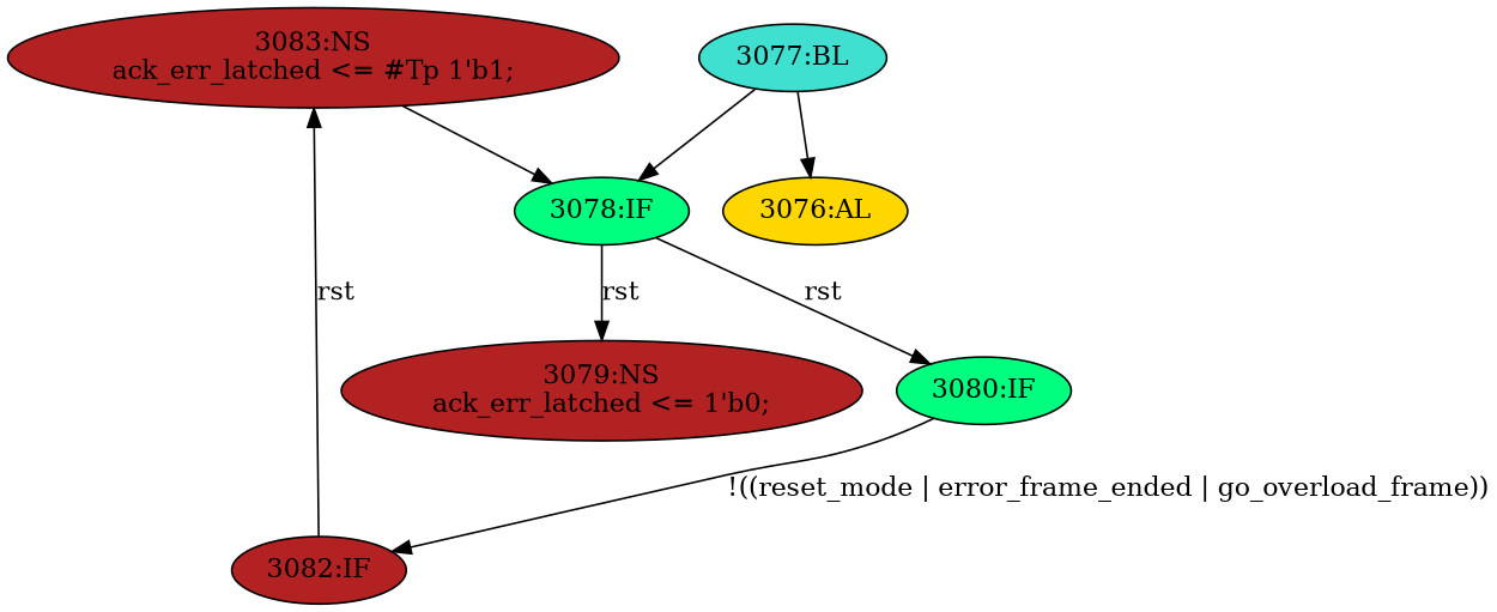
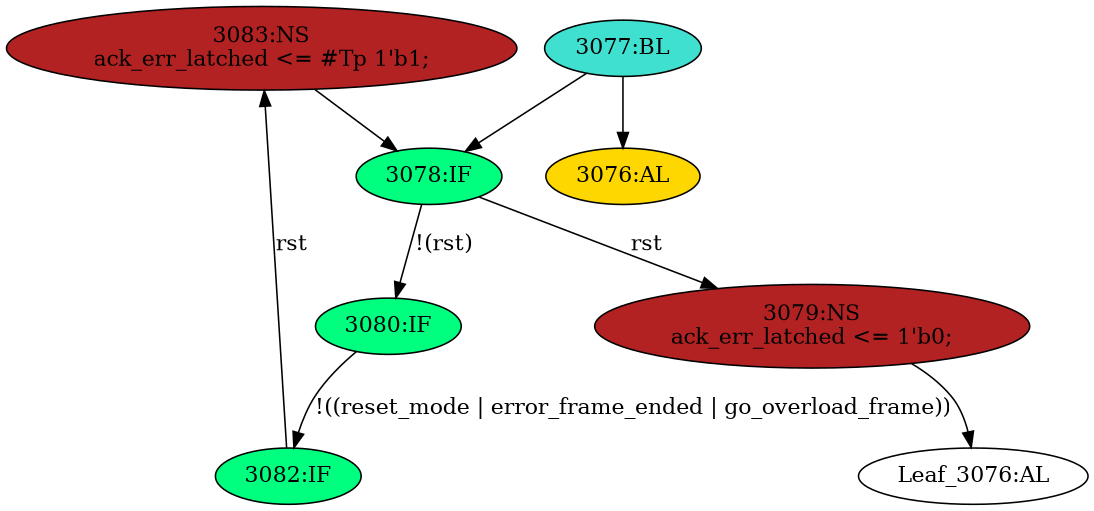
  strict digraph {
    node [fillcolor=springgreen statements="[]" style=filled typ=IfStatement]
    edge [cond="[]" lineno=None]
    n1 [ast="<pyverilog.vparser.ast.NonblockingSubstitution object at 0x7f44f694f110>" fillcolor=firebrick label="3083:NS\nack_err_latched <= #Tp 1'b1;" statements="[<pyverilog.vparser.ast.NonblockingSubstitution object at 0x7f44f694f110>]" typ=NonblockingSubstitution]
    n2 [ast="<pyverilog.vparser.ast.IfStatement object at 0x7f44f694f550>" label="3078:IF"]
+   n3 [def_var="['ack_err_latched']" label="Leaf_3076:AL" fillcolor="" statements="" style="" typ=""]
    n4 [ast="<pyverilog.vparser.ast.Always object at 0x7f44f694f390>" clk_sens=True fillcolor=gold label="3076:AL" sens="['clk', 'rst']" typ=Always use_var="['rst', 'error_frame_ended', 'reset_mode', 'go_overload_frame', 'ack_err']"]
    n5 [ast="<pyverilog.vparser.ast.Block object at 0x7f44f694f510>" fillcolor=turquoise label="3077:BL" typ=Block]
    n6 [ast="<pyverilog.vparser.ast.IfStatement object at 0x7f44f694f590>" label="3080:IF"]
    n7 [ast="<pyverilog.vparser.ast.NonblockingSubstitution object at 0x7f44f694f990>" fillcolor=firebrick label="3079:NS\nack_err_latched <= 1'b0;" statements="[<pyverilog.vparser.ast.NonblockingSubstitution object at 0x7f44f694f990>]" typ=NonblockingSubstitution]
-   n8 [ast="<pyverilog.vparser.ast.IfStatement object at 0x7f44f694f5d0>" fillcolor=firebrick label="3082:IF"]
+   n8 [ast="<pyverilog.vparser.ast.IfStatement object at 0x7f44f694f5d0>" label="3082:IF"]
    n1 -> n2
-   n2 -> n6 [cond="['rst']" label=rst lineno=3078]
+   n2 -> n6 [cond="['rst']" label="!(rst)" lineno=3078]
    n2 -> n7 [cond="['rst']" label=rst lineno=3078]
    n5 -> n2
    n5 -> n4
    n6 -> n8 [cond="['reset_mode', 'error_frame_ended', 'go_overload_frame']" label="!((reset_mode | error_frame_ended | go_overload_frame))" lineno=3080]
+   n7 -> n3
    n8 -> n1 [cond="['ack_err']" label=rst lineno=3082]
  }
